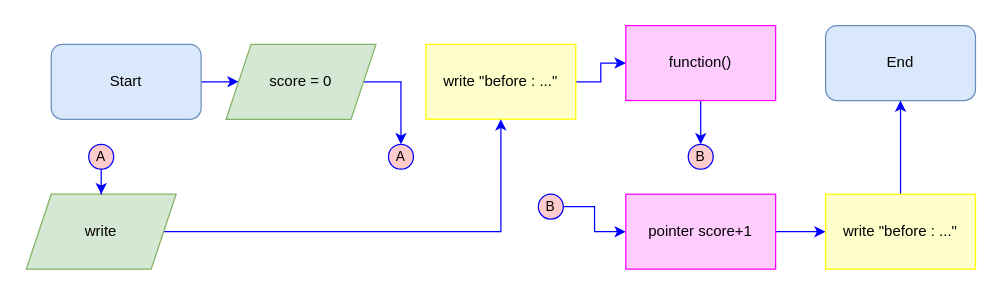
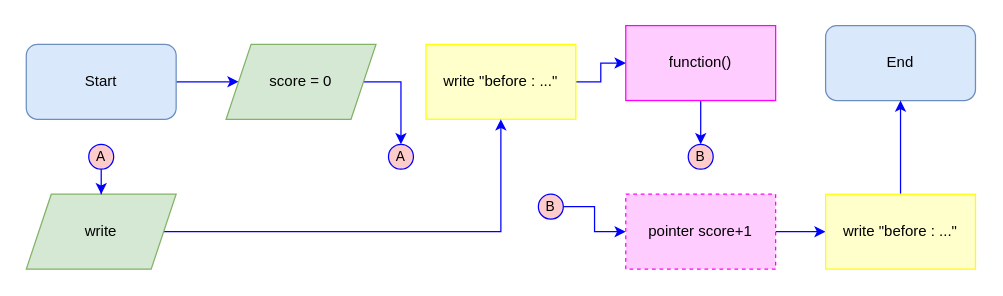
  <mxCell id="0" />
  <mxCell id="1" parent="0" />
  <mxCell id="2" style="edgeStyle=orthogonalEdgeStyle;shape=connector;rounded=0;orthogonalLoop=1;jettySize=auto;html=1;labelBackgroundColor=default;strokeColor=#0000FF;fontFamily=Helvetica;fontSize=10;fontColor=#0000FF;endArrow=classic;" parent="1" source="3" target="5" edge="1"><mxGeometry relative="1" as="geometry" /></mxCell>
- <mxCell id="3" value="Start" style="rounded=1;whiteSpace=wrap;html=1;fillColor=#dae8fc;strokeColor=#6c8ebf;" parent="1" vertex="1"><mxGeometry x="40" y="35" width="120" height="60" as="geometry" /></mxCell>
+ <mxCell id="3" value="Start" style="rounded=1;whiteSpace=wrap;html=1;fillColor=#dae8fc;strokeColor=#6c8ebf;" parent="1" vertex="1"><mxGeometry x="20" y="35" width="120" height="60" as="geometry" /></mxCell>
  <mxCell id="4" style="edgeStyle=orthogonalEdgeStyle;shape=connector;rounded=0;orthogonalLoop=1;jettySize=auto;html=1;labelBackgroundColor=default;strokeColor=#0000FF;fontFamily=Helvetica;fontSize=10;fontColor=#0000FF;endArrow=classic;" parent="1" source="5" target="17" edge="1"><mxGeometry relative="1" as="geometry" /></mxCell>
  <mxCell id="5" value="score = 0" style="shape=parallelogram;perimeter=parallelogramPerimeter;whiteSpace=wrap;html=1;fixedSize=1;fillColor=#d5e8d4;strokeColor=#82b366;" parent="1" vertex="1"><mxGeometry x="180" y="35" width="120" height="60" as="geometry" /></mxCell>
  <mxCell id="6" value="End" style="rounded=1;whiteSpace=wrap;html=1;fillColor=#dae8fc;strokeColor=#6c8ebf;" parent="1" vertex="1"><mxGeometry x="660" y="20" width="120" height="60" as="geometry" /></mxCell>
  <mxCell id="7" style="edgeStyle=orthogonalEdgeStyle;shape=connector;rounded=0;orthogonalLoop=1;jettySize=auto;html=1;labelBackgroundColor=default;strokeColor=#0000FF;fontFamily=Helvetica;fontSize=10;fontColor=#0000FF;endArrow=classic;" parent="1" source="8" target="18" edge="1"><mxGeometry relative="1" as="geometry" /></mxCell>
  <mxCell id="8" value="function()" style="rounded=0;whiteSpace=wrap;html=1;fillColor=#FFCCFF;strokeColor=#FF00FF;" parent="1" vertex="1"><mxGeometry x="500" y="20" width="120" height="60" as="geometry" /></mxCell>
  <mxCell id="9" style="edgeStyle=orthogonalEdgeStyle;shape=connector;rounded=0;orthogonalLoop=1;jettySize=auto;html=1;labelBackgroundColor=default;strokeColor=#0000FF;fontFamily=Helvetica;fontSize=10;fontColor=#0000FF;endArrow=classic;" parent="1" source="10" target="8" edge="1"><mxGeometry relative="1" as="geometry" /></mxCell>
  <mxCell id="10" value="write &quot;before : ...&quot;" style="rounded=0;whiteSpace=wrap;html=1;fillColor=#FFFFCC;strokeColor=#FFFF00;" parent="1" vertex="1"><mxGeometry x="340" y="35" width="120" height="60" as="geometry" /></mxCell>
  <mxCell id="11" style="edgeStyle=orthogonalEdgeStyle;shape=connector;rounded=0;orthogonalLoop=1;jettySize=auto;html=1;labelBackgroundColor=default;strokeColor=#0000FF;fontFamily=Helvetica;fontSize=10;fontColor=#0000FF;endArrow=classic;" parent="1" source="12" target="10" edge="1"><mxGeometry relative="1" as="geometry" /></mxCell>
  <mxCell id="12" value="write" style="shape=parallelogram;perimeter=parallelogramPerimeter;whiteSpace=wrap;html=1;fixedSize=1;fillColor=#d5e8d4;strokeColor=#82b366;" parent="1" vertex="1"><mxGeometry x="20" y="155" width="120" height="60" as="geometry" /></mxCell>
  <mxCell id="13" style="edgeStyle=orthogonalEdgeStyle;shape=connector;rounded=0;orthogonalLoop=1;jettySize=auto;html=1;labelBackgroundColor=default;strokeColor=#0000FF;fontFamily=Helvetica;fontSize=10;fontColor=#0000FF;endArrow=classic;" parent="1" source="14" target="12" edge="1"><mxGeometry relative="1" as="geometry" /></mxCell>
  <mxCell id="14" value="A" style="ellipse;whiteSpace=wrap;html=1;aspect=fixed;fillColor=#FFCCCC;strokeColor=#0000FF;labelBackgroundColor=none;endArrow=classic;fontSize=11;rounded=0;" parent="1" vertex="1"><mxGeometry x="70" y="115" width="20" height="20" as="geometry" /></mxCell>
  <mxCell id="15" style="edgeStyle=orthogonalEdgeStyle;shape=connector;rounded=0;orthogonalLoop=1;jettySize=auto;html=1;labelBackgroundColor=default;strokeColor=#0000FF;fontFamily=Helvetica;fontSize=10;fontColor=#0000FF;endArrow=classic;" parent="1" source="16" target="20" edge="1"><mxGeometry relative="1" as="geometry" /></mxCell>
  <mxCell id="16" value="B" style="ellipse;whiteSpace=wrap;html=1;aspect=fixed;fillColor=#FFCCCC;strokeColor=#0000FF;labelBackgroundColor=none;endArrow=classic;fontSize=11;rounded=0;" parent="1" vertex="1"><mxGeometry x="430" y="155" width="20" height="20" as="geometry" /></mxCell>
  <mxCell id="17" value="A" style="ellipse;whiteSpace=wrap;html=1;aspect=fixed;fillColor=#FFCCCC;strokeColor=#0000FF;labelBackgroundColor=none;endArrow=classic;fontSize=11;rounded=0;" parent="1" vertex="1"><mxGeometry x="310" y="115" width="20" height="20" as="geometry" /></mxCell>
  <mxCell id="18" value="B" style="ellipse;whiteSpace=wrap;html=1;aspect=fixed;fillColor=#FFCCCC;strokeColor=#0000FF;labelBackgroundColor=none;endArrow=classic;fontSize=11;rounded=0;" parent="1" vertex="1"><mxGeometry x="550" y="115" width="20" height="20" as="geometry" /></mxCell>
  <mxCell id="19" style="edgeStyle=orthogonalEdgeStyle;shape=connector;rounded=0;orthogonalLoop=1;jettySize=auto;html=1;labelBackgroundColor=default;strokeColor=#0000FF;fontFamily=Helvetica;fontSize=10;fontColor=#0000FF;endArrow=classic;" parent="1" source="20" target="22" edge="1"><mxGeometry relative="1" as="geometry" /></mxCell>
- <mxCell id="20" value="pointer score+1" style="rounded=0;whiteSpace=wrap;html=1;fillColor=#FFCCFF;strokeColor=#FF00FF;" parent="1" vertex="1"><mxGeometry x="500" y="155" width="120" height="60" as="geometry" /></mxCell>
+ <mxCell id="20" value="pointer score+1" style="rounded=0;whiteSpace=wrap;html=1;fillColor=#FFCCFF;strokeColor=#FF00FF;dashed=1;" parent="1" vertex="1"><mxGeometry x="500" y="155" width="120" height="60" as="geometry" /></mxCell>
  <mxCell id="21" style="edgeStyle=orthogonalEdgeStyle;shape=connector;rounded=0;orthogonalLoop=1;jettySize=auto;html=1;labelBackgroundColor=default;strokeColor=#0000FF;fontFamily=Helvetica;fontSize=10;fontColor=#0000FF;endArrow=classic;" parent="1" source="22" target="6" edge="1"><mxGeometry relative="1" as="geometry" /></mxCell>
  <mxCell id="22" value="write &quot;before : ...&quot;" style="rounded=0;whiteSpace=wrap;html=1;fillColor=#FFFFCC;strokeColor=#FFFF00;" parent="1" vertex="1"><mxGeometry x="660" y="155" width="120" height="60" as="geometry" /></mxCell>
